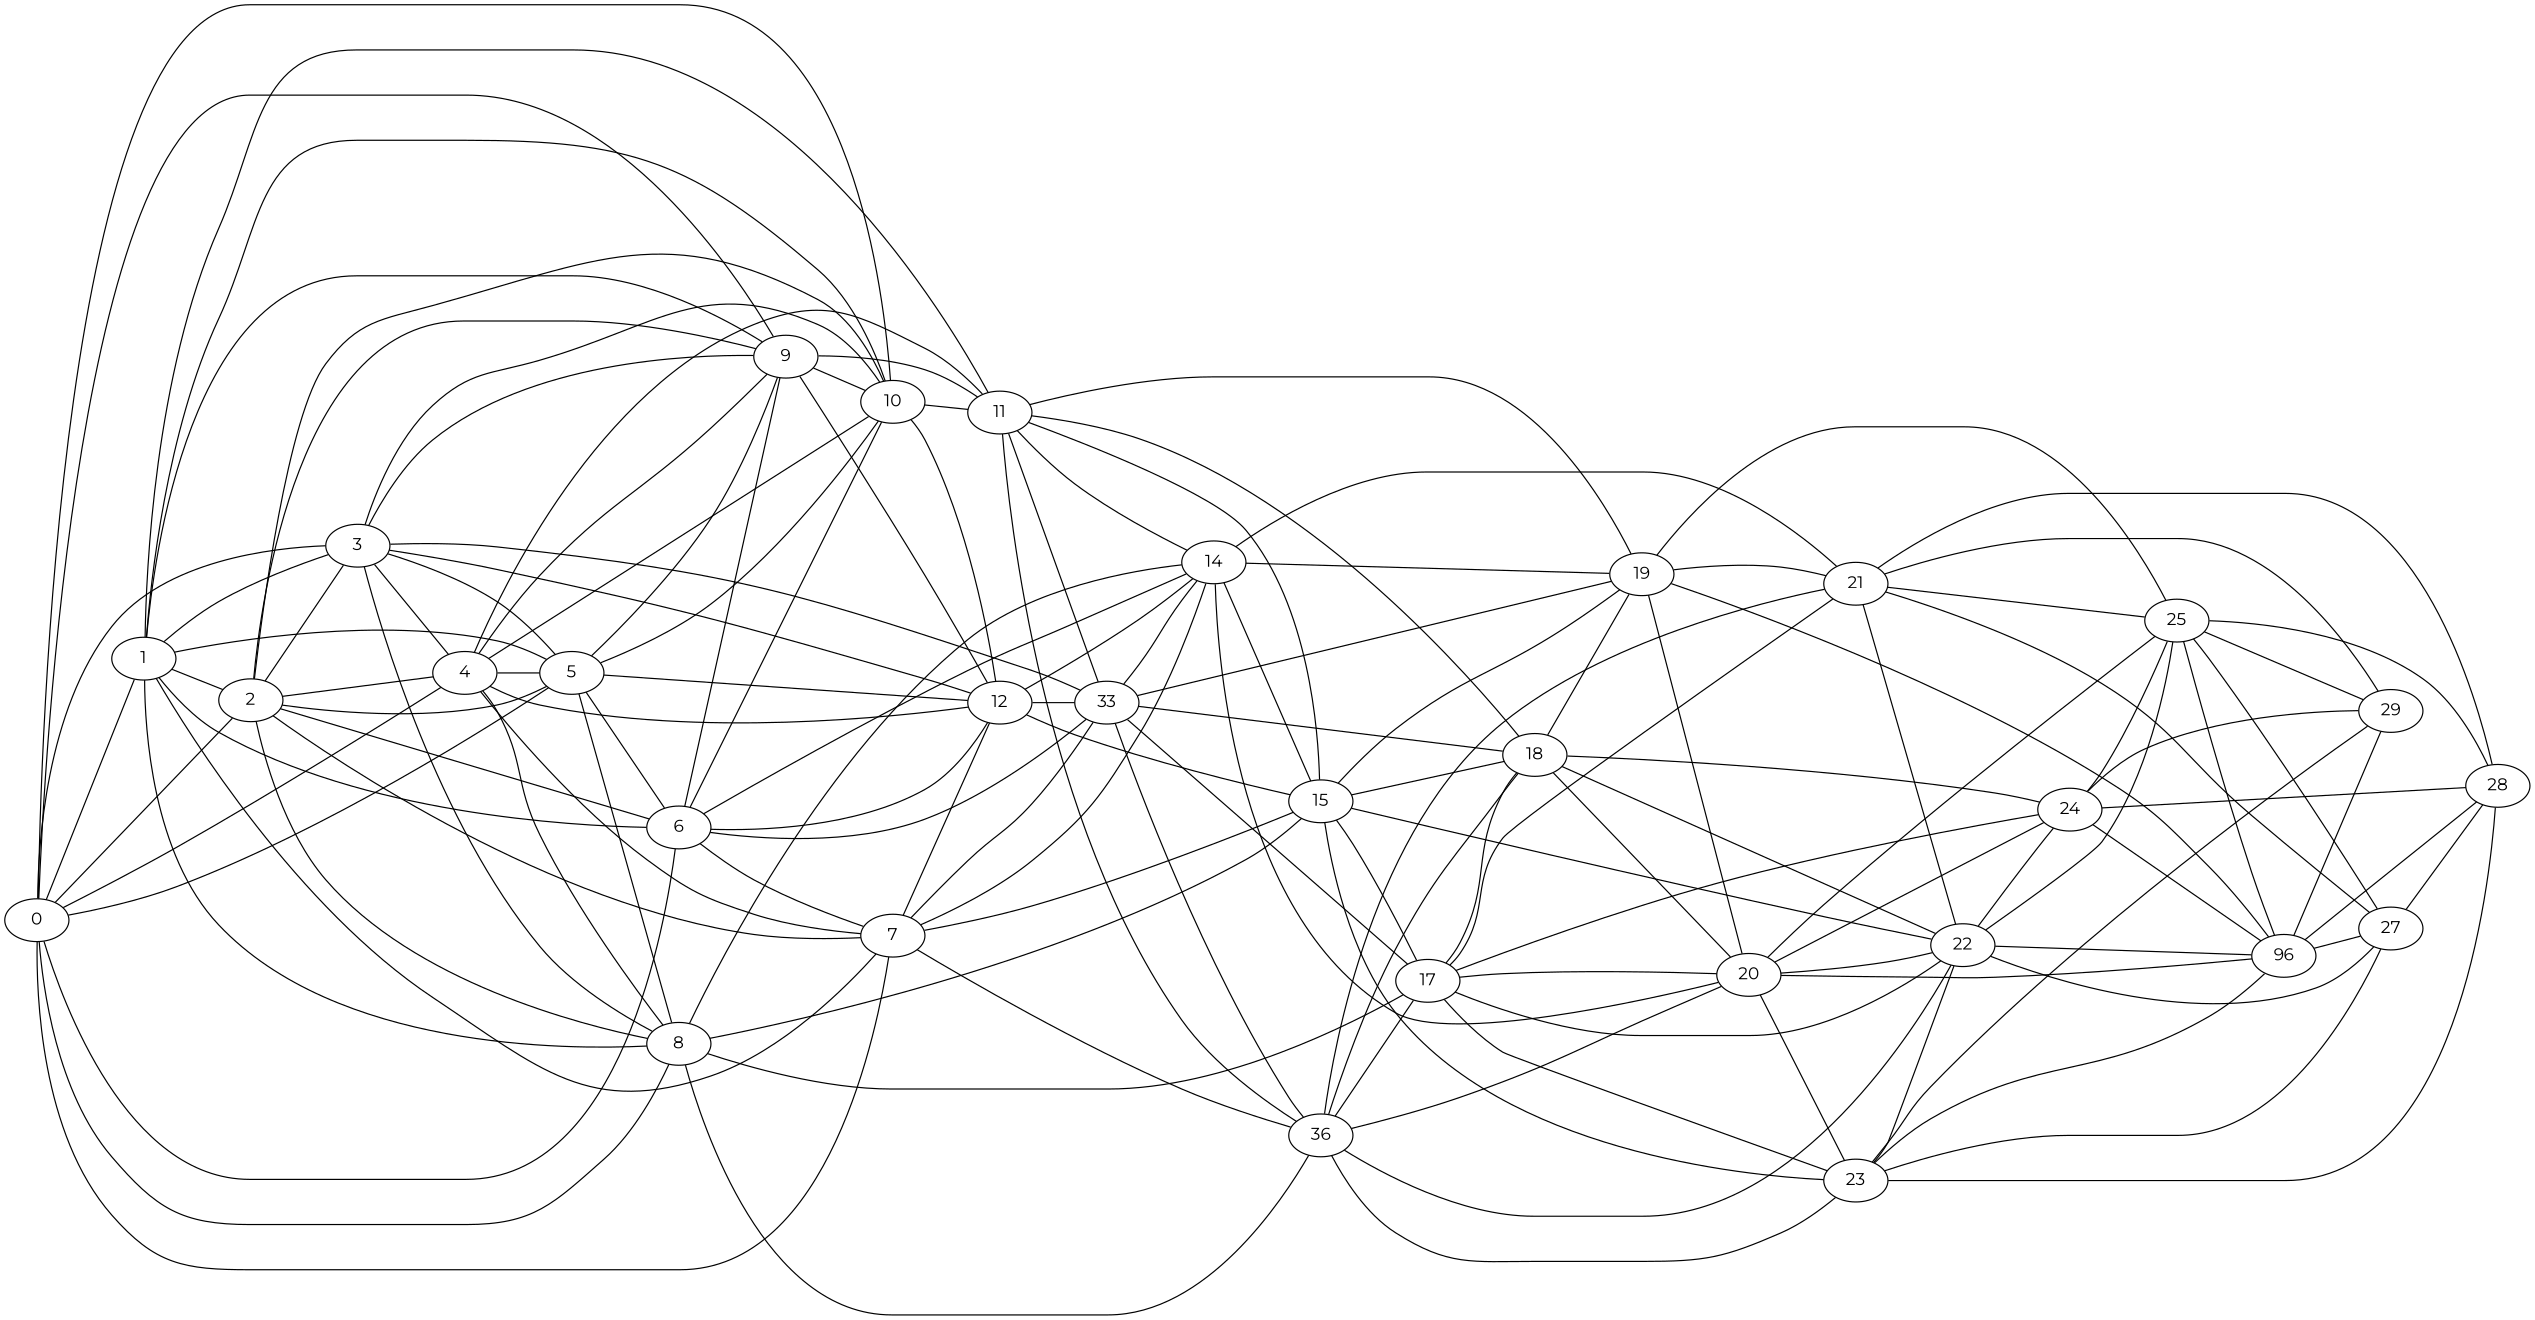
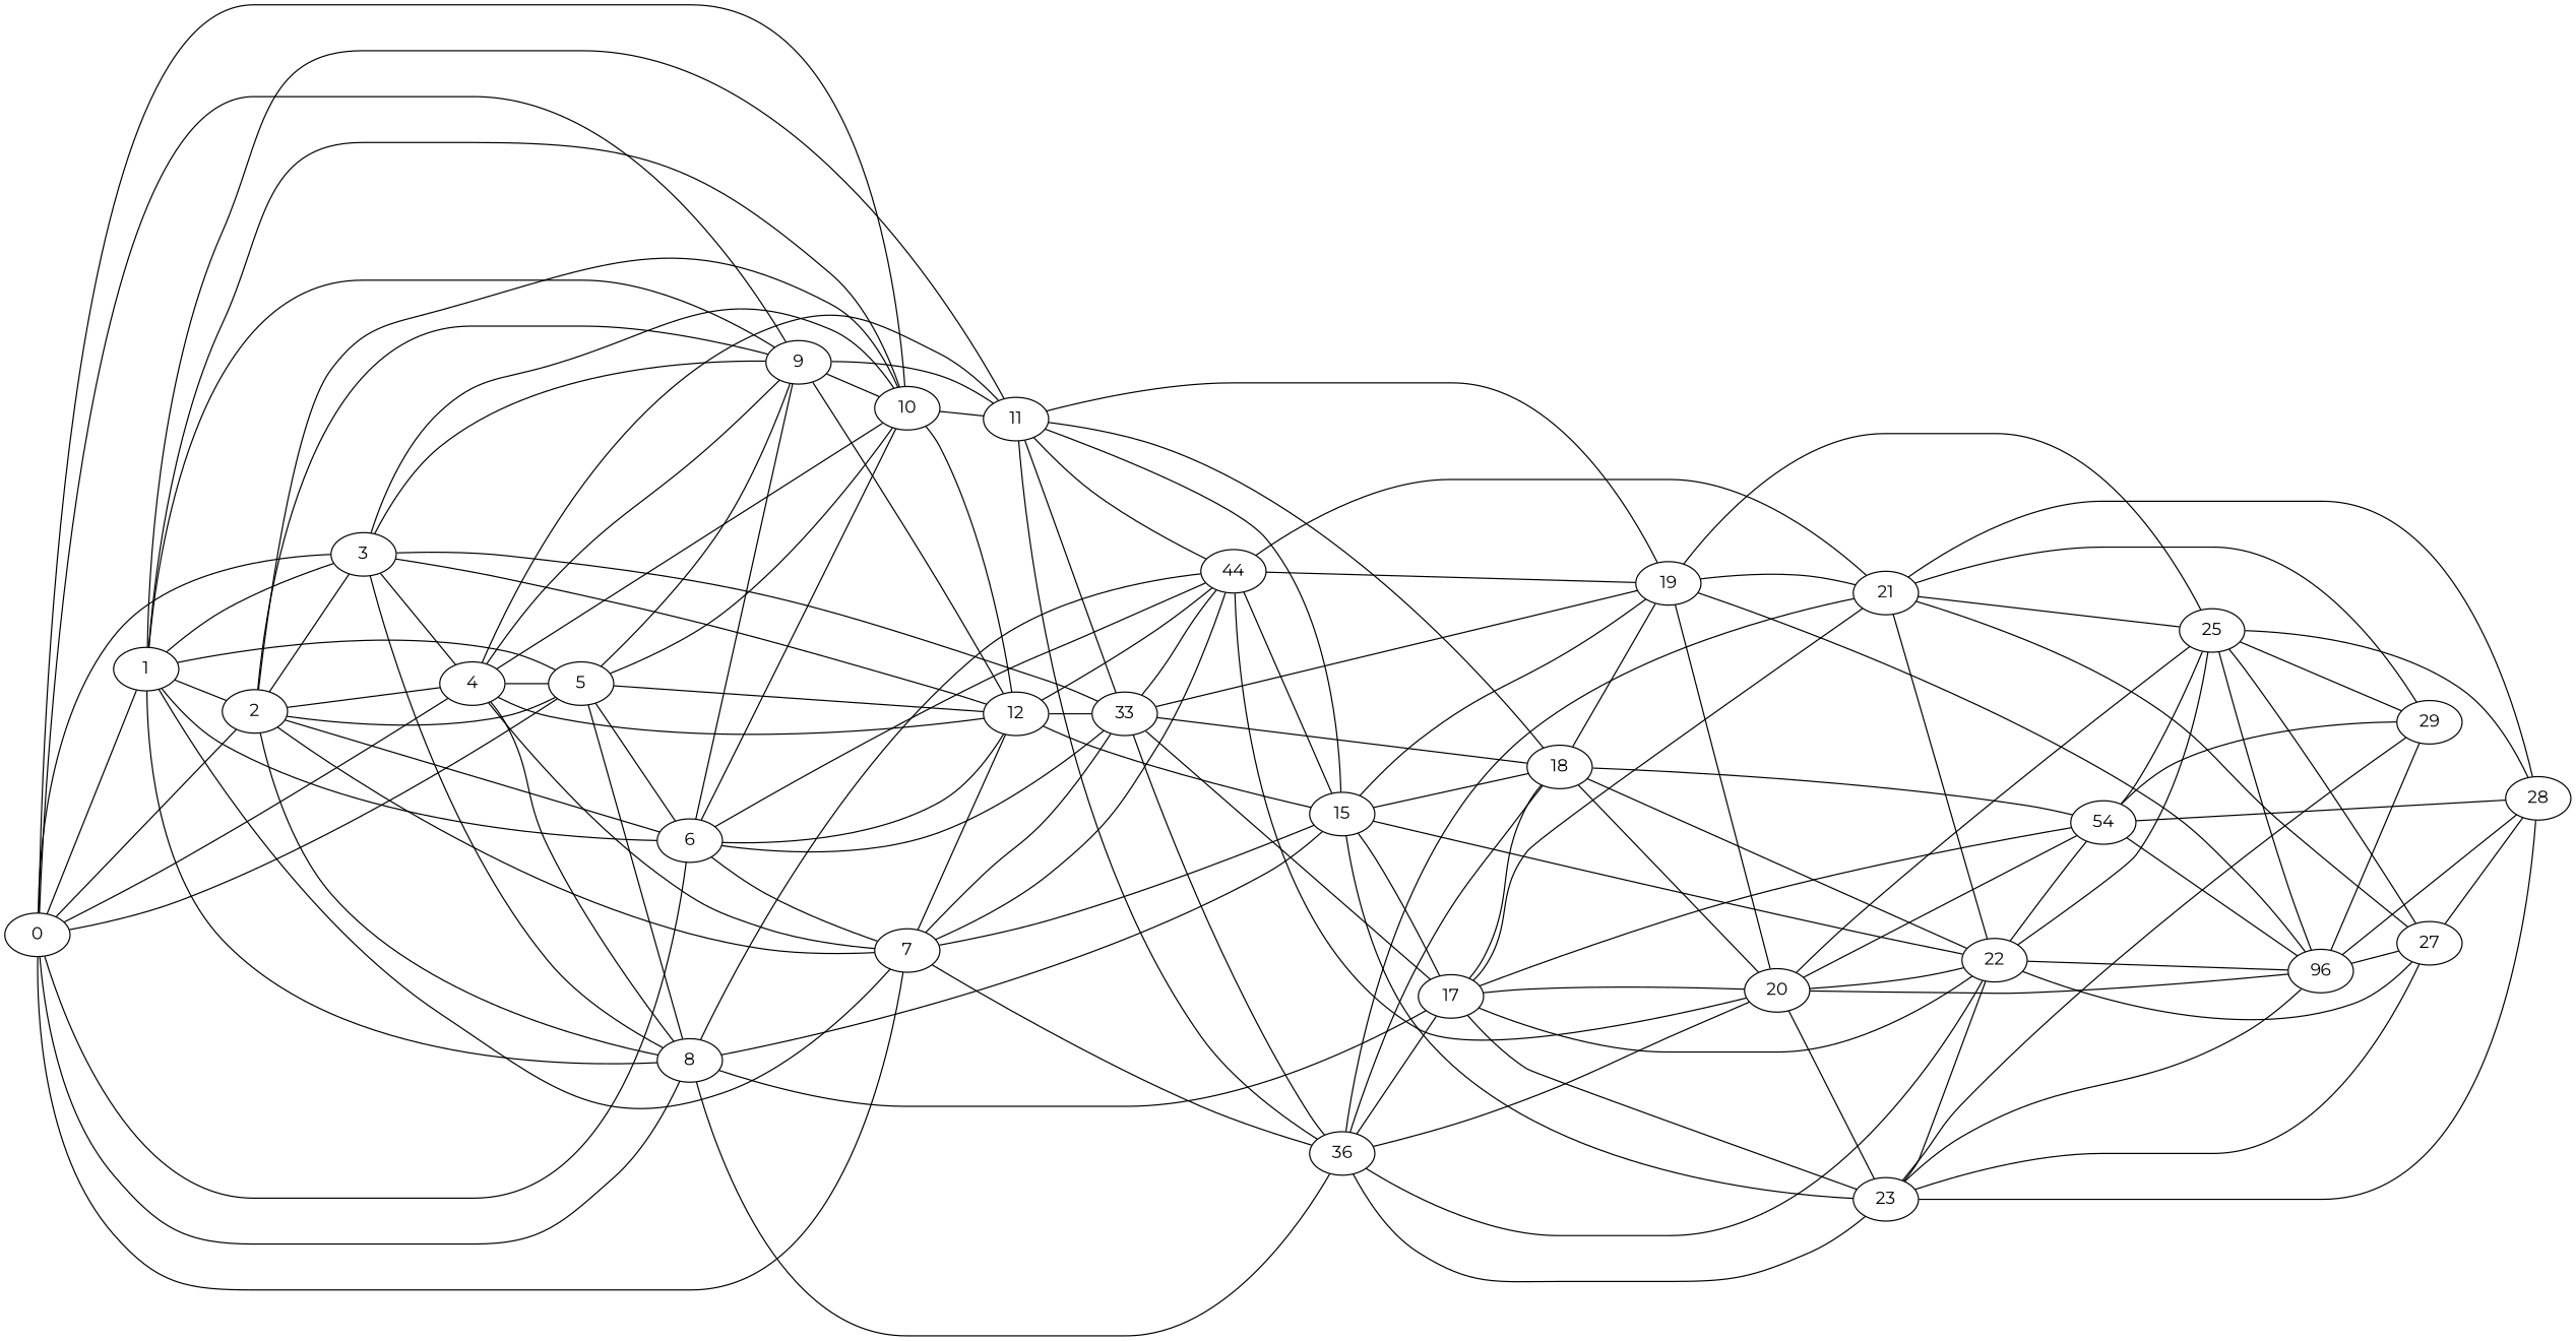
  graph {
    fontname=Montserrat
    rankdir=LR
    node [fontname=Montserrat]
    edge [fontname=Montserrat]
    0
    1
    2
    3
    4
    5
    6
    7
    8
    9
    10
    11
    12
    n14 [label=33]
-   14
+   14 [label=44]
    15
    n17 [label=36]
    17
    18
    19
    20
    21
    22
    23
-   24
+   24 [label=54]
    25
    n27 [label=96]
    27
    28
    29
    0 -- 1
    0 -- 2
    0 -- 3
    0 -- 4
    0 -- 5
    0 -- 6
    0 -- 7
    0 -- 8
    0 -- 9
    0 -- 10
    1 -- 2
    1 -- 3
    1 -- 5
    1 -- 6
    1 -- 7
    1 -- 8
    1 -- 9
    1 -- 10
    1 -- 11
    2 -- 3
    2 -- 4
    2 -- 5
    2 -- 6
    2 -- 7
    2 -- 8
    2 -- 9
    2 -- 10
    3 -- 4
-   3 -- 5
    3 -- 8
    3 -- 9
    3 -- 10
    3 -- 12
    3 -- n14
    4 -- 5
    4 -- 7
    4 -- 8
    4 -- 9
    4 -- 10
    4 -- 11
    4 -- 12
    5 -- 6
    5 -- 8
    5 -- 9
    5 -- 10
    5 -- 12
    6 -- 7
    6 -- 9
    6 -- 10
    6 -- 12
    6 -- n14
    6 -- 14
    7 -- 12
    7 -- n14
    7 -- 14
    7 -- 15
    7 -- n17
    8 -- 14
    8 -- 15
    8 -- n17
    8 -- 17
    9 -- 10
    9 -- 11
    9 -- 12
    10 -- 11
    10 -- 12
    11 -- n14
    11 -- 14
    11 -- 15
    11 -- n17
    11 -- 18
    11 -- 19
    12 -- n14
    12 -- 14
    12 -- 15
    n14 -- 14
    n14 -- n17
    n14 -- 17
    n14 -- 18
    n14 -- 19
    14 -- 15
    14 -- 19
    14 -- 20
    14 -- 21
    15 -- 17
    15 -- 18
    15 -- 19
    15 -- 22
    15 -- 23
    n17 -- 17
    n17 -- 18
    n17 -- 20
    n17 -- 21
    n17 -- 22
    n17 -- 23
    17 -- 18
    17 -- 20
    17 -- 21
    17 -- 22
    17 -- 23
    17 -- 24
    18 -- 19
    18 -- 20
    18 -- 22
    18 -- 24
    19 -- 20
    19 -- 21
    19 -- 25
    19 -- n27
    20 -- 22
    20 -- 23
    20 -- 24
    20 -- 25
    20 -- n27
    21 -- 22
    21 -- 25
    21 -- 27
    21 -- 28
    21 -- 29
    22 -- 24
    22 -- 25
    22 -- n27
    22 -- 27
    23 -- 22
    23 -- n27
    23 -- 27
    23 -- 28
    23 -- 29
    24 -- 25
    24 -- 28
    24 -- 29
    25 -- n27
    25 -- 27
    25 -- 28
    25 -- 29
    n27 -- 24
    n27 -- 27
    n27 -- 28
    n27 -- 29
    27 -- 28
  }
